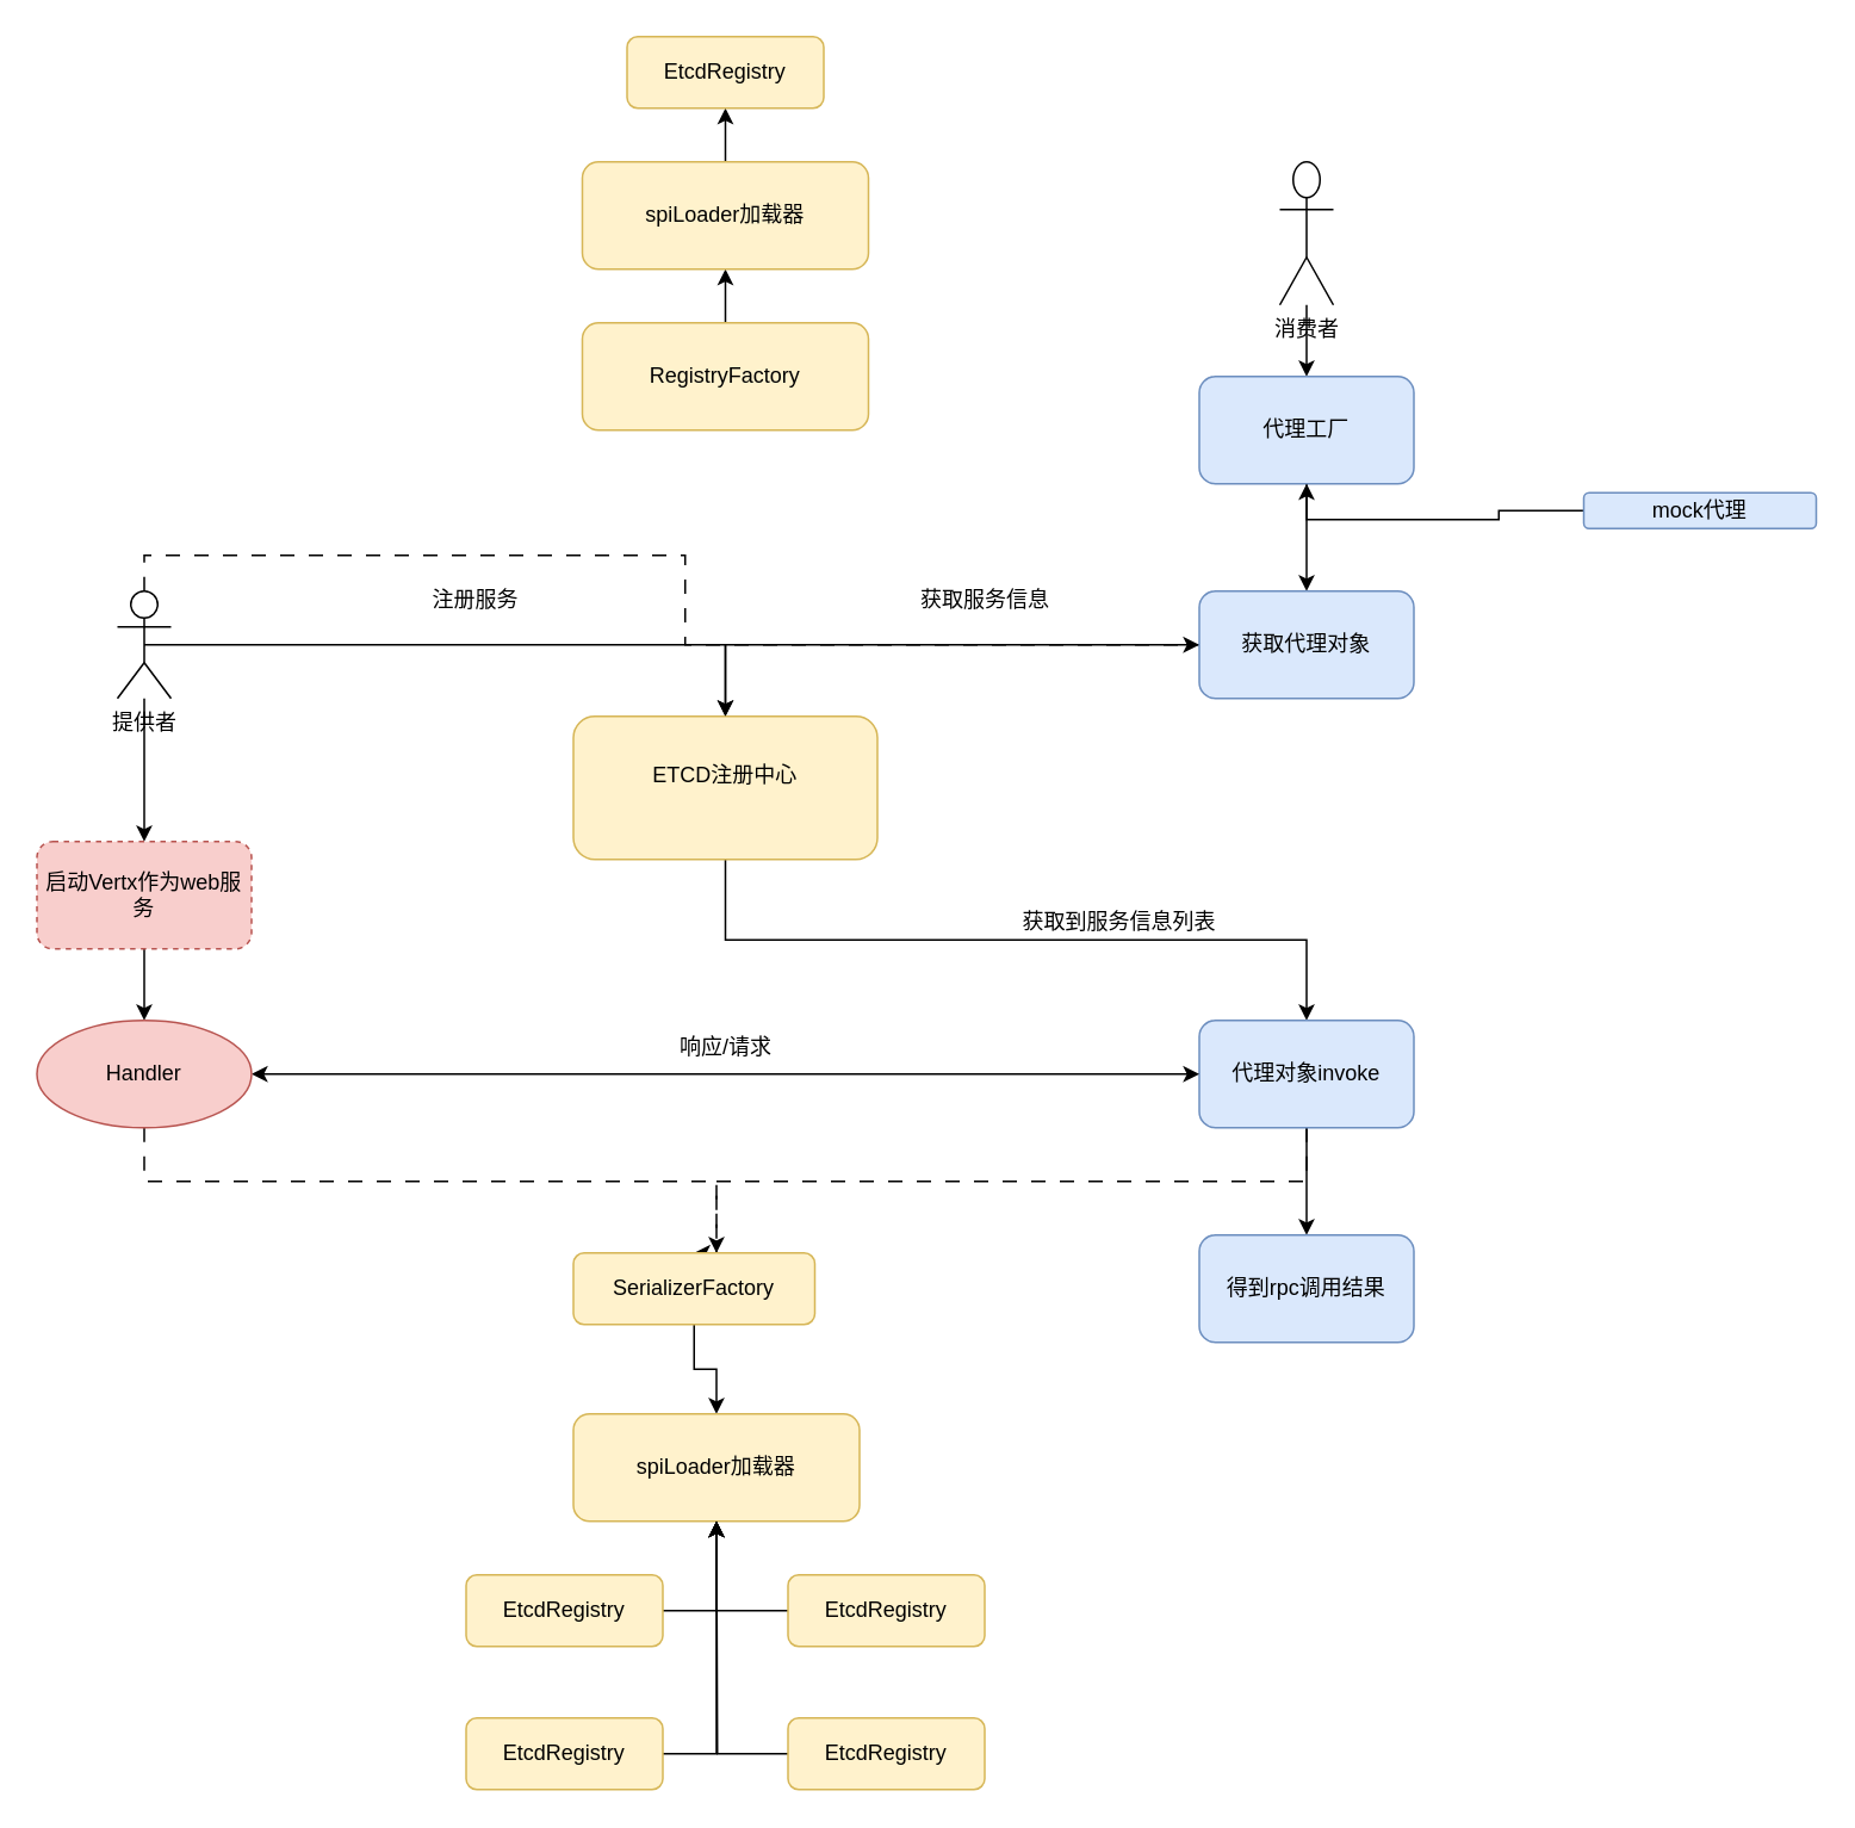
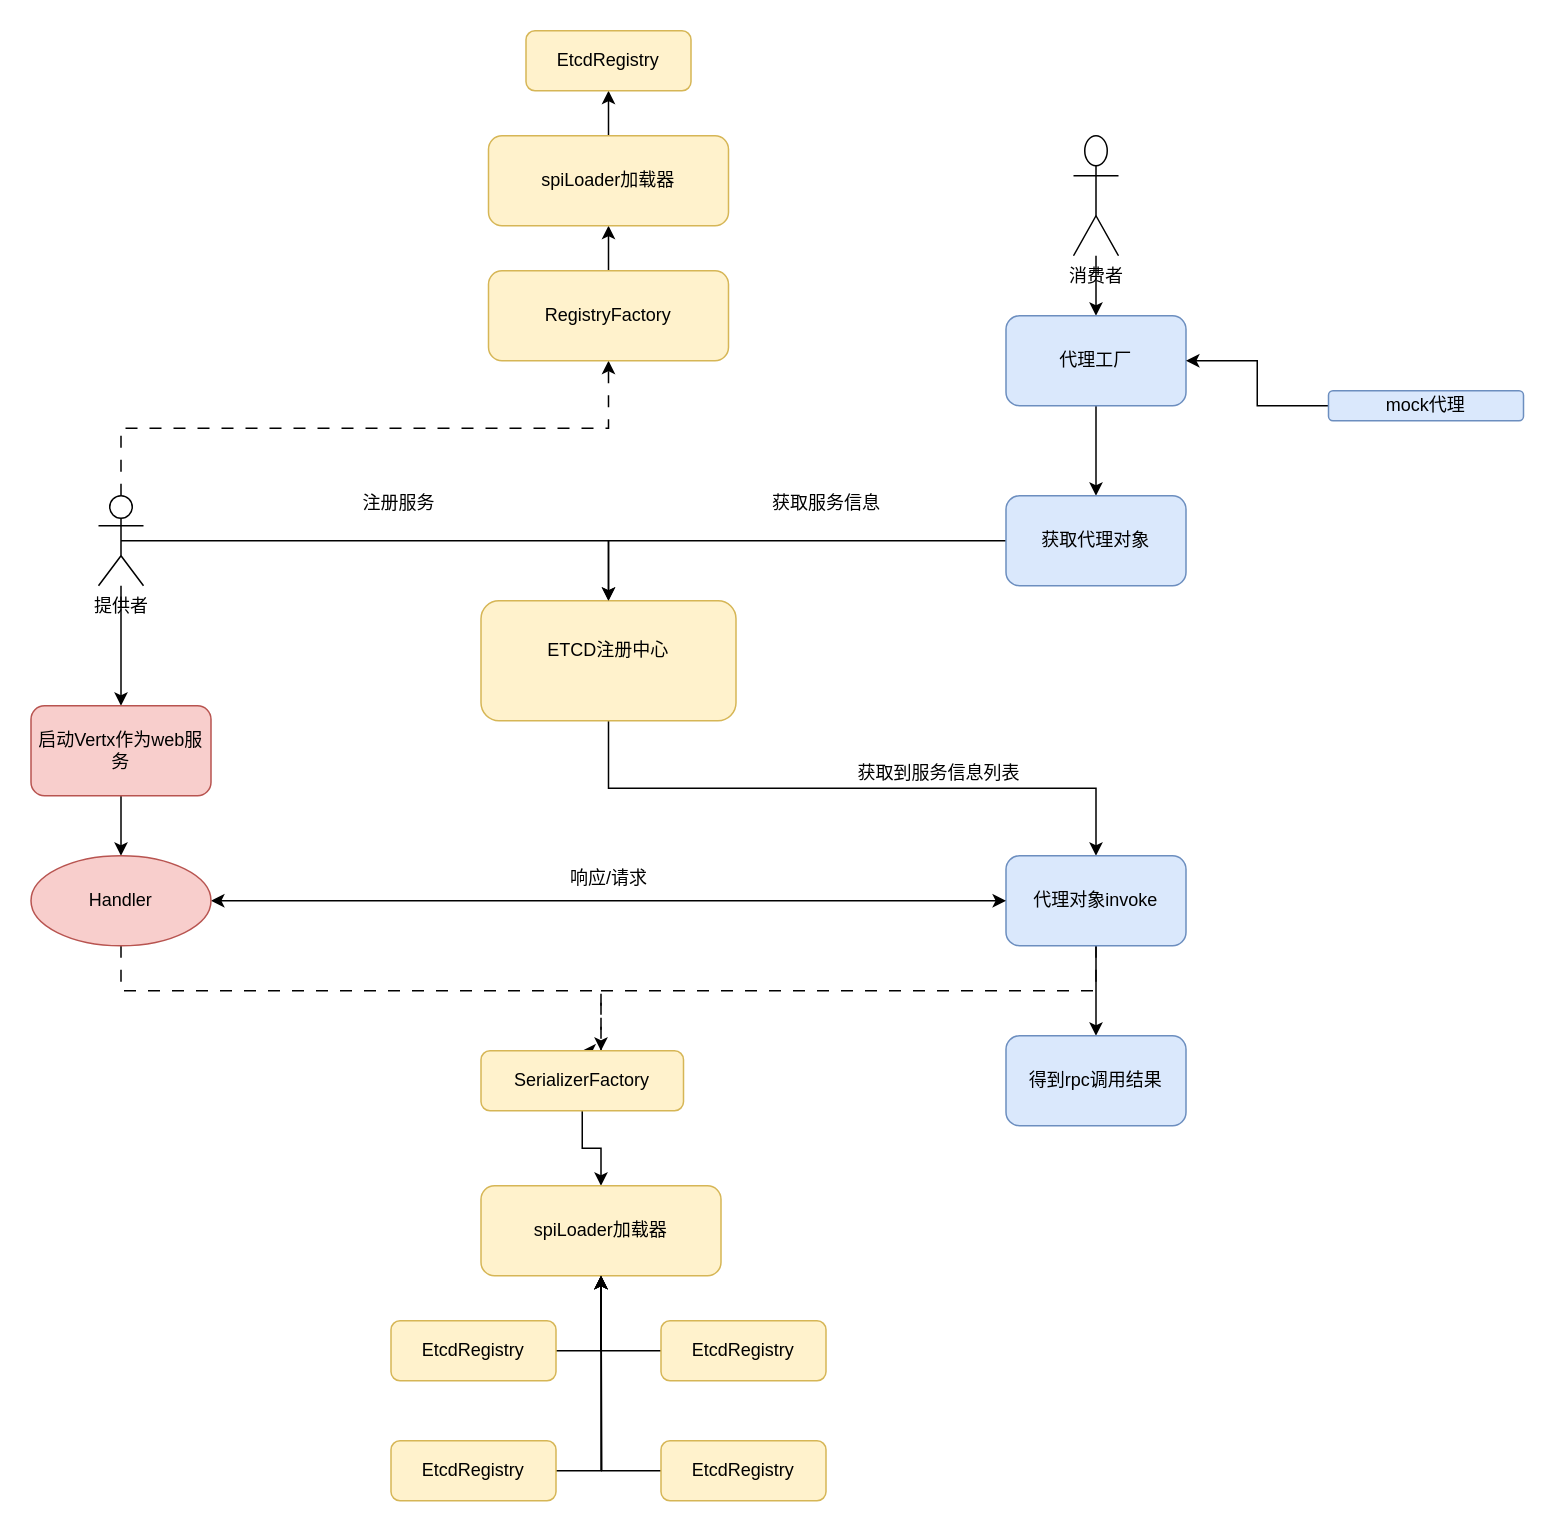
  <mxCell id="0" />
  <mxCell id="1" parent="0" />
  <mxCell id="2" style="edgeStyle=orthogonalEdgeStyle;rounded=0;orthogonalLoop=1;jettySize=auto;html=1;" parent="1" source="5" target="25" edge="1"><mxGeometry relative="1" as="geometry" /></mxCell>
  <mxCell id="3" style="edgeStyle=orthogonalEdgeStyle;rounded=0;orthogonalLoop=1;jettySize=auto;html=1;exitX=0.5;exitY=0.5;exitDx=0;exitDy=0;exitPerimeter=0;entryX=0.5;entryY=0;entryDx=0;entryDy=0;" parent="1" source="5" target="9" edge="1"><mxGeometry relative="1" as="geometry" /></mxCell>
- <mxCell id="4" style="edgeStyle=orthogonalEdgeStyle;rounded=0;orthogonalLoop=1;jettySize=auto;html=1;exitX=0.5;exitY=0;exitDx=0;exitDy=0;exitPerimeter=0;dashed=1;dashPattern=8 8;" parent="1" source="5" target="14" edge="1"><mxGeometry relative="1" as="geometry" /></mxCell>
+ <mxCell id="4" style="edgeStyle=orthogonalEdgeStyle;rounded=0;orthogonalLoop=1;jettySize=auto;html=1;exitX=0.5;exitY=0;exitDx=0;exitDy=0;exitPerimeter=0;dashed=1;dashPattern=8 8;" parent="1" source="5" target="32" edge="1"><mxGeometry relative="1" as="geometry" /></mxCell>
  <mxCell id="5" value="提供者" style="shape=umlActor;verticalLabelPosition=bottom;verticalAlign=top;html=1;outlineConnect=0;" parent="1" vertex="1"><mxGeometry x="65" y="330" width="30" height="60" as="geometry" /></mxCell>
  <mxCell id="6" style="edgeStyle=orthogonalEdgeStyle;rounded=0;orthogonalLoop=1;jettySize=auto;html=1;entryX=0.5;entryY=0;entryDx=0;entryDy=0;" parent="1" source="7" target="12" edge="1"><mxGeometry relative="1" as="geometry" /></mxCell>
  <mxCell id="7" value="消费者&lt;div&gt;&lt;br&gt;&lt;/div&gt;" style="shape=umlActor;verticalLabelPosition=bottom;verticalAlign=top;html=1;outlineConnect=0;" parent="1" vertex="1"><mxGeometry x="715" y="90" width="30" height="80" as="geometry" /></mxCell>
  <mxCell id="8" style="edgeStyle=orthogonalEdgeStyle;rounded=0;orthogonalLoop=1;jettySize=auto;html=1;exitX=0.5;exitY=1;exitDx=0;exitDy=0;entryX=0.5;entryY=0;entryDx=0;entryDy=0;" parent="1" source="9" target="20" edge="1"><mxGeometry relative="1" as="geometry" /></mxCell>
  <mxCell id="9" value="ETCD注册中心&lt;div&gt;&lt;br&gt;&lt;/div&gt;" style="rounded=1;whiteSpace=wrap;html=1;fillColor=#fff2cc;strokeColor=#d6b656;align=center;" parent="1" vertex="1"><mxGeometry x="320" y="400" width="170" height="80" as="geometry" /></mxCell>
  <mxCell id="10" value="注册服务" style="text;html=1;align=center;verticalAlign=middle;resizable=0;points=[];autosize=1;strokeColor=none;fillColor=none;" parent="1" vertex="1"><mxGeometry x="230" y="320" width="70" height="30" as="geometry" /></mxCell>
  <mxCell id="11" style="edgeStyle=orthogonalEdgeStyle;rounded=0;orthogonalLoop=1;jettySize=auto;html=1;" parent="1" source="12" target="14" edge="1"><mxGeometry relative="1" as="geometry" /></mxCell>
  <mxCell id="12" value="代理工厂" style="rounded=1;whiteSpace=wrap;html=1;fillColor=#dae8fc;strokeColor=#6c8ebf;" parent="1" vertex="1"><mxGeometry x="670" y="210" width="120" height="60" as="geometry" /></mxCell>
  <mxCell id="13" style="edgeStyle=orthogonalEdgeStyle;rounded=0;orthogonalLoop=1;jettySize=auto;html=1;entryX=0.5;entryY=0;entryDx=0;entryDy=0;" parent="1" source="14" target="9" edge="1"><mxGeometry relative="1" as="geometry" /></mxCell>
  <mxCell id="14" value="获取代理对象" style="rounded=1;whiteSpace=wrap;html=1;fillColor=#dae8fc;strokeColor=#6c8ebf;" parent="1" vertex="1"><mxGeometry x="670" y="330" width="120" height="60" as="geometry" /></mxCell>
  <mxCell id="15" style="edgeStyle=orthogonalEdgeStyle;rounded=0;orthogonalLoop=1;jettySize=auto;html=1;" parent="1" source="16" target="12" edge="1"><mxGeometry relative="1" as="geometry" /></mxCell>
- <mxCell id="16" value="mock代理" style="rounded=1;whiteSpace=wrap;html=1;fillColor=#dae8fc;strokeColor=#6c8ebf;" parent="1" vertex="1"><mxGeometry x="885" y="275" width="130" height="20" as="geometry" /></mxCell>
+ <mxCell id="16" value="mock代理" style="rounded=1;whiteSpace=wrap;html=1;fillColor=#dae8fc;strokeColor=#6c8ebf;" parent="1" vertex="1"><mxGeometry x="885" y="260" width="130" height="20" as="geometry" /></mxCell>
  <mxCell id="17" value="获取服务信息" style="text;html=1;align=center;verticalAlign=middle;resizable=0;points=[];autosize=1;strokeColor=none;fillColor=none;" parent="1" vertex="1"><mxGeometry x="500" y="320" width="100" height="30" as="geometry" /></mxCell>
  <mxCell id="18" style="edgeStyle=orthogonalEdgeStyle;rounded=0;orthogonalLoop=1;jettySize=auto;html=1;exitX=0.5;exitY=1;exitDx=0;exitDy=0;entryX=0.5;entryY=0;entryDx=0;entryDy=0;" parent="1" source="20" target="22" edge="1"><mxGeometry relative="1" as="geometry" /></mxCell>
  <mxCell id="19" style="edgeStyle=orthogonalEdgeStyle;rounded=0;orthogonalLoop=1;jettySize=auto;html=1;exitX=0.5;exitY=1;exitDx=0;exitDy=0;dashed=1;dashPattern=8 8;" parent="1" source="20" target="29" edge="1"><mxGeometry relative="1" as="geometry"><Array as="points"><mxPoint x="730" y="660" /><mxPoint x="400" y="660" /></Array></mxGeometry></mxCell>
  <mxCell id="20" value="代理对象invoke" style="rounded=1;whiteSpace=wrap;html=1;fillColor=#dae8fc;strokeColor=#6c8ebf;" parent="1" vertex="1"><mxGeometry x="670" y="570" width="120" height="60" as="geometry" /></mxCell>
  <mxCell id="21" value="获取到服务信息列表" style="text;html=1;align=center;verticalAlign=middle;resizable=0;points=[];autosize=1;strokeColor=none;fillColor=none;" parent="1" vertex="1"><mxGeometry x="560" y="500" width="130" height="30" as="geometry" /></mxCell>
  <mxCell id="22" value="得到rpc调用结果" style="rounded=1;whiteSpace=wrap;html=1;fillColor=#dae8fc;strokeColor=#6c8ebf;" parent="1" vertex="1"><mxGeometry x="670" y="690" width="120" height="60" as="geometry" /></mxCell>
  <mxCell id="23" style="edgeStyle=orthogonalEdgeStyle;rounded=0;orthogonalLoop=1;jettySize=auto;html=1;dashed=1;dashPattern=8 8;exitX=0.5;exitY=1;exitDx=0;exitDy=0;entryX=0.5;entryY=0;entryDx=0;entryDy=0;" parent="1" source="44" target="29" edge="1"><mxGeometry relative="1" as="geometry"><Array as="points"><mxPoint x="80" y="660" /><mxPoint x="400" y="660" /></Array><mxPoint x="0" y="635" as="sourcePoint" /><mxPoint x="320" y="805" as="targetPoint" /></mxGeometry></mxCell>
  <mxCell id="24" style="edgeStyle=orthogonalEdgeStyle;rounded=0;orthogonalLoop=1;jettySize=auto;html=1;exitX=0.5;exitY=1;exitDx=0;exitDy=0;entryX=0.5;entryY=0;entryDx=0;entryDy=0;" parent="1" source="25" target="44" edge="1"><mxGeometry relative="1" as="geometry" /></mxCell>
- <mxCell id="25" value="启动Vertx作为web服务" style="rounded=1;whiteSpace=wrap;html=1;fillColor=#f8cecc;strokeColor=#b85450;dashed=1;" parent="1" vertex="1"><mxGeometry x="20" y="470" width="120" height="60" as="geometry" /></mxCell>
+ <mxCell id="25" value="启动Vertx作为web服务" style="rounded=1;whiteSpace=wrap;html=1;fillColor=#f8cecc;strokeColor=#b85450;" parent="1" vertex="1"><mxGeometry x="20" y="470" width="120" height="60" as="geometry" /></mxCell>
  <mxCell id="26" value="" style="endArrow=classic;startArrow=classic;html=1;rounded=0;entryX=0;entryY=0.5;entryDx=0;entryDy=0;" parent="1" source="44" target="20" edge="1"><mxGeometry width="50" height="50" relative="1" as="geometry"><mxPoint x="150" y="600" as="sourcePoint" /><mxPoint x="665" y="660" as="targetPoint" /></mxGeometry></mxCell>
  <mxCell id="27" value="响应/请求" style="text;html=1;align=center;verticalAlign=middle;resizable=0;points=[];autosize=1;strokeColor=none;fillColor=none;" parent="1" vertex="1"><mxGeometry x="370" y="570" width="70" height="30" as="geometry" /></mxCell>
  <mxCell id="28" style="edgeStyle=orthogonalEdgeStyle;rounded=0;orthogonalLoop=1;jettySize=auto;html=1;exitX=0.5;exitY=1;exitDx=0;exitDy=0;entryX=0.5;entryY=0;entryDx=0;entryDy=0;" parent="1" source="29" target="30" edge="1"><mxGeometry relative="1" as="geometry" /></mxCell>
  <mxCell id="29" value="&lt;div&gt;SerializerFactory&lt;/div&gt;" style="rounded=1;whiteSpace=wrap;html=1;fillColor=#fff2cc;strokeColor=#d6b656;align=center;" parent="1" vertex="1"><mxGeometry x="320" y="700" width="135" height="40" as="geometry" /></mxCell>
  <mxCell id="30" value="spiLoader加载器" style="rounded=1;whiteSpace=wrap;html=1;fillColor=#fff2cc;strokeColor=#d6b656;align=center;" parent="1" vertex="1"><mxGeometry x="320" y="790" width="160" height="60" as="geometry" /></mxCell>
  <mxCell id="31" style="edgeStyle=orthogonalEdgeStyle;rounded=0;orthogonalLoop=1;jettySize=auto;html=1;exitX=0.5;exitY=0;exitDx=0;exitDy=0;" parent="1" source="32" target="34" edge="1"><mxGeometry relative="1" as="geometry" /></mxCell>
  <mxCell id="32" value="&lt;div&gt;RegistryFactory&lt;/div&gt;" style="rounded=1;whiteSpace=wrap;html=1;fillColor=#fff2cc;strokeColor=#d6b656;align=center;" parent="1" vertex="1"><mxGeometry x="325" y="180" width="160" height="60" as="geometry" /></mxCell>
  <mxCell id="33" style="edgeStyle=orthogonalEdgeStyle;rounded=0;orthogonalLoop=1;jettySize=auto;html=1;exitX=0.5;exitY=0;exitDx=0;exitDy=0;entryX=0.5;entryY=1;entryDx=0;entryDy=0;" parent="1" source="34" target="35" edge="1"><mxGeometry relative="1" as="geometry" /></mxCell>
  <mxCell id="34" value="spiLoader加载器" style="rounded=1;whiteSpace=wrap;html=1;fillColor=#fff2cc;strokeColor=#d6b656;align=center;" parent="1" vertex="1"><mxGeometry x="325" y="90" width="160" height="60" as="geometry" /></mxCell>
  <mxCell id="35" value="EtcdRegistry" style="rounded=1;whiteSpace=wrap;html=1;fillColor=#fff2cc;strokeColor=#d6b656;align=center;" parent="1" vertex="1"><mxGeometry x="350" y="20" width="110" height="40" as="geometry" /></mxCell>
  <mxCell id="36" style="edgeStyle=orthogonalEdgeStyle;rounded=0;orthogonalLoop=1;jettySize=auto;html=1;exitX=1;exitY=0.5;exitDx=0;exitDy=0;entryX=0.5;entryY=1;entryDx=0;entryDy=0;" parent="1" source="37" target="30" edge="1"><mxGeometry relative="1" as="geometry" /></mxCell>
  <mxCell id="37" value="EtcdRegistry" style="rounded=1;whiteSpace=wrap;html=1;fillColor=#fff2cc;strokeColor=#d6b656;align=center;" parent="1" vertex="1"><mxGeometry x="260" y="880" width="110" height="40" as="geometry" /></mxCell>
  <mxCell id="38" style="edgeStyle=orthogonalEdgeStyle;rounded=0;orthogonalLoop=1;jettySize=auto;html=1;exitX=0;exitY=0.5;exitDx=0;exitDy=0;entryX=0.5;entryY=1;entryDx=0;entryDy=0;" parent="1" source="39" target="30" edge="1"><mxGeometry relative="1" as="geometry" /></mxCell>
  <mxCell id="39" value="EtcdRegistry" style="rounded=1;whiteSpace=wrap;html=1;fillColor=#fff2cc;strokeColor=#d6b656;align=center;" parent="1" vertex="1"><mxGeometry x="440" y="880" width="110" height="40" as="geometry" /></mxCell>
  <mxCell id="40" style="edgeStyle=orthogonalEdgeStyle;rounded=0;orthogonalLoop=1;jettySize=auto;html=1;" parent="1" source="41" edge="1"><mxGeometry relative="1" as="geometry"><mxPoint x="400" y="850" as="targetPoint" /></mxGeometry></mxCell>
  <mxCell id="41" value="EtcdRegistry" style="rounded=1;whiteSpace=wrap;html=1;fillColor=#fff2cc;strokeColor=#d6b656;align=center;" parent="1" vertex="1"><mxGeometry x="440" y="960" width="110" height="40" as="geometry" /></mxCell>
  <mxCell id="42" style="edgeStyle=orthogonalEdgeStyle;rounded=0;orthogonalLoop=1;jettySize=auto;html=1;exitX=1;exitY=0.5;exitDx=0;exitDy=0;entryX=0.5;entryY=1;entryDx=0;entryDy=0;" parent="1" source="43" target="30" edge="1"><mxGeometry relative="1" as="geometry" /></mxCell>
  <mxCell id="43" value="EtcdRegistry" style="rounded=1;whiteSpace=wrap;html=1;fillColor=#fff2cc;strokeColor=#d6b656;align=center;" parent="1" vertex="1"><mxGeometry x="260" y="960" width="110" height="40" as="geometry" /></mxCell>
  <mxCell id="44" value="Handler" style="ellipse;whiteSpace=wrap;html=1;fillColor=#f8cecc;strokeColor=#b85450;" parent="1" vertex="1"><mxGeometry x="20" y="570" width="120" height="60" as="geometry" /></mxCell>
